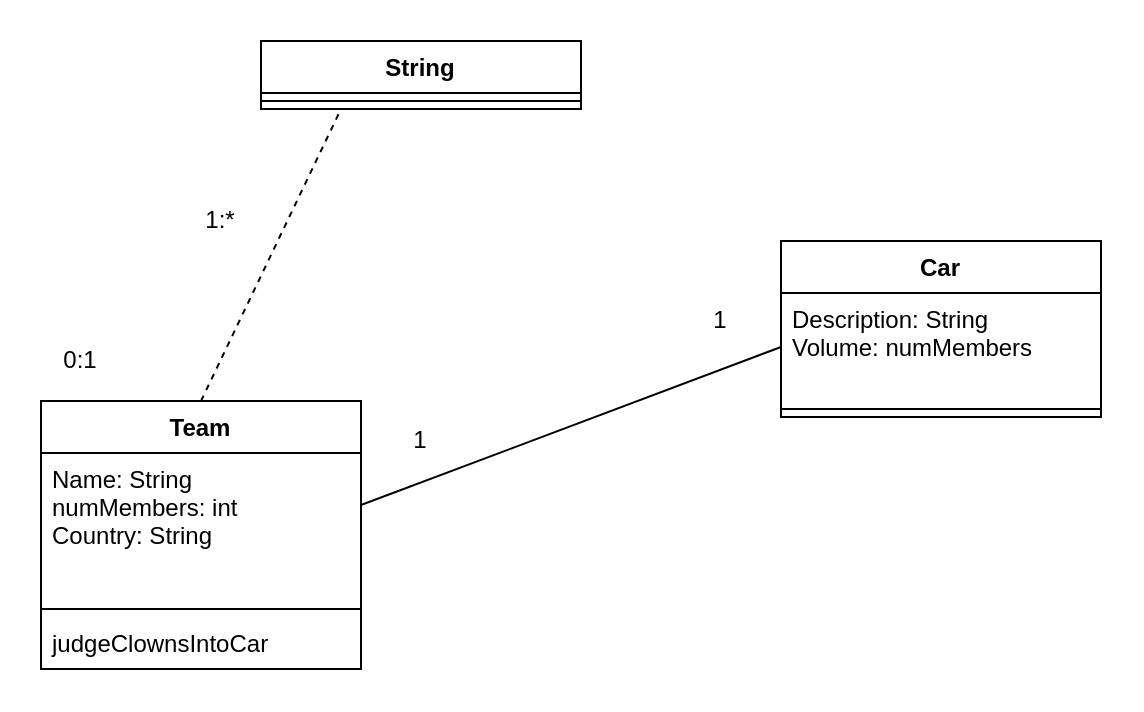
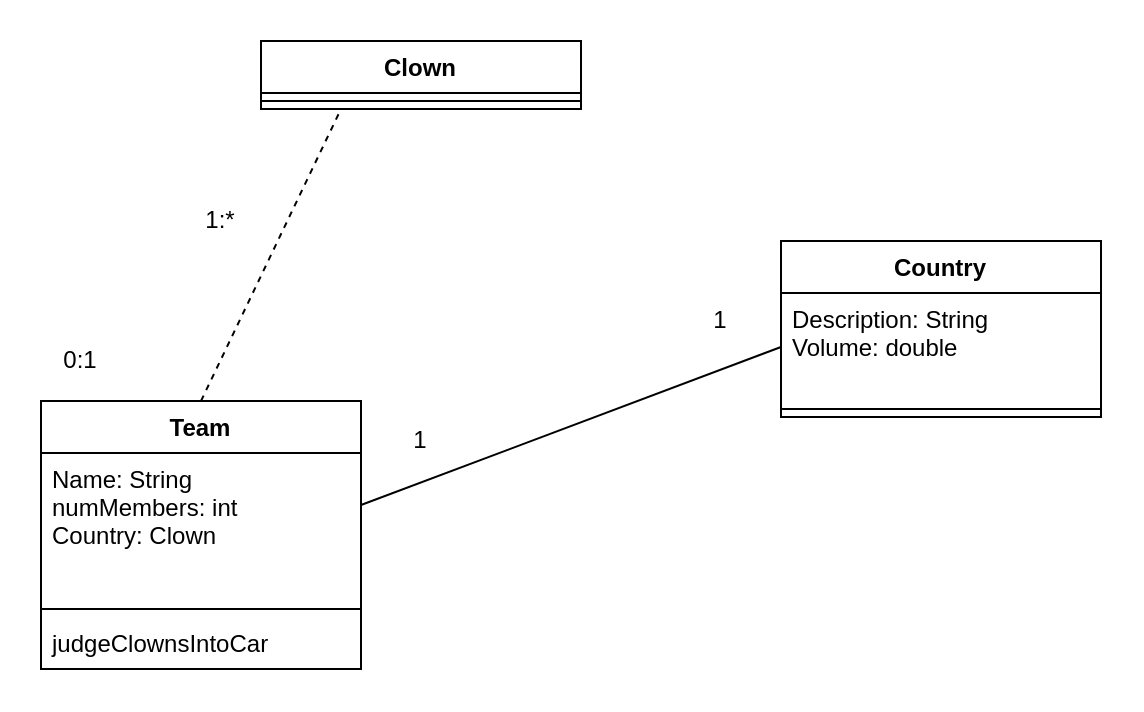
  <mxCell id="0" />
  <mxCell id="1" parent="0" />
  <mxCell id="2" value="Team" style="swimlane;fontStyle=1;align=center;verticalAlign=top;childLayout=stackLayout;horizontal=1;startSize=26;horizontalStack=0;resizeParent=1;resizeParentMax=0;resizeLast=0;collapsible=1;marginBottom=0;" parent="1" vertex="1"><mxGeometry x="20" y="200" width="160" height="134" as="geometry" /></mxCell>
- <mxCell id="3" value="Name: String&#10;numMembers: int&#10;Country: String" style="text;strokeColor=none;fillColor=none;align=left;verticalAlign=top;spacingLeft=4;spacingRight=4;overflow=hidden;rotatable=0;points=[[0,0.5],[1,0.5]];portConstraint=eastwest;" parent="2" vertex="1"><mxGeometry y="26" width="160" height="74" as="geometry" /></mxCell>
+ <mxCell id="3" value="Name: String&#10;numMembers: int&#10;Country: Clown" style="text;strokeColor=none;fillColor=none;align=left;verticalAlign=top;spacingLeft=4;spacingRight=4;overflow=hidden;rotatable=0;points=[[0,0.5],[1,0.5]];portConstraint=eastwest;" parent="2" vertex="1"><mxGeometry y="26" width="160" height="74" as="geometry" /></mxCell>
  <mxCell id="4" value="" style="line;strokeWidth=1;fillColor=none;align=left;verticalAlign=middle;spacingTop=-1;spacingLeft=3;spacingRight=3;rotatable=0;labelPosition=right;points=[];portConstraint=eastwest;" parent="2" vertex="1"><mxGeometry y="100" width="160" height="8" as="geometry" /></mxCell>
  <mxCell id="5" value="judgeClownsIntoCar" style="text;strokeColor=none;fillColor=none;align=left;verticalAlign=top;spacingLeft=4;spacingRight=4;overflow=hidden;rotatable=0;points=[[0,0.5],[1,0.5]];portConstraint=eastwest;" parent="2" vertex="1"><mxGeometry y="108" width="160" height="26" as="geometry" /></mxCell>
- <mxCell id="6" value="Car" style="swimlane;fontStyle=1;align=center;verticalAlign=top;childLayout=stackLayout;horizontal=1;startSize=26;horizontalStack=0;resizeParent=1;resizeParentMax=0;resizeLast=0;collapsible=1;marginBottom=0;" parent="1" vertex="1"><mxGeometry x="390" y="120" width="160" height="88" as="geometry" /></mxCell>
- <mxCell id="7" value="Description: String&#10;Volume: numMembers" style="text;strokeColor=none;fillColor=none;align=left;verticalAlign=top;spacingLeft=4;spacingRight=4;overflow=hidden;rotatable=0;points=[[0,0.5],[1,0.5]];portConstraint=eastwest;" parent="6" vertex="1"><mxGeometry y="26" width="160" height="54" as="geometry" /></mxCell>
+ <mxCell id="6" value="Country" style="swimlane;fontStyle=1;align=center;verticalAlign=top;childLayout=stackLayout;horizontal=1;startSize=26;horizontalStack=0;resizeParent=1;resizeParentMax=0;resizeLast=0;collapsible=1;marginBottom=0;" parent="1" vertex="1"><mxGeometry x="390" y="120" width="160" height="88" as="geometry" /></mxCell>
+ <mxCell id="7" value="Description: String&#10;Volume: double" style="text;strokeColor=none;fillColor=none;align=left;verticalAlign=top;spacingLeft=4;spacingRight=4;overflow=hidden;rotatable=0;points=[[0,0.5],[1,0.5]];portConstraint=eastwest;" parent="6" vertex="1"><mxGeometry y="26" width="160" height="54" as="geometry" /></mxCell>
  <mxCell id="8" value="" style="line;strokeWidth=1;fillColor=none;align=left;verticalAlign=middle;spacingTop=-1;spacingLeft=3;spacingRight=3;rotatable=0;labelPosition=right;points=[];portConstraint=eastwest;" parent="6" vertex="1"><mxGeometry y="80" width="160" height="8" as="geometry" /></mxCell>
  <mxCell id="9" value="" style="endArrow=none;html=1;entryX=0.25;entryY=1;entryDx=0;entryDy=0;exitX=0.5;exitY=0;exitDx=0;exitDy=0;dashed=1;" parent="1" source="2" target="15" edge="1"><mxGeometry width="50" height="50" relative="1" as="geometry"><mxPoint x="120" y="160" as="sourcePoint" /><mxPoint x="170" y="110" as="targetPoint" /></mxGeometry></mxCell>
  <mxCell id="10" value="&lt;font style=&quot;font-size: 12px&quot;&gt;1:*&lt;/font&gt;" style="text;html=1;strokeColor=none;fillColor=none;align=center;verticalAlign=middle;whiteSpace=wrap;rounded=0;" parent="1" vertex="1"><mxGeometry x="80" y="100" width="60" height="20" as="geometry" /></mxCell>
  <mxCell id="11" value="0:1" style="text;html=1;strokeColor=none;fillColor=none;align=center;verticalAlign=middle;whiteSpace=wrap;rounded=0;" parent="1" vertex="1"><mxGeometry x="20" y="170" width="40" height="20" as="geometry" /></mxCell>
  <mxCell id="12" value="" style="endArrow=none;html=1;entryX=0;entryY=0.5;entryDx=0;entryDy=0;" parent="1" target="7" edge="1"><mxGeometry width="50" height="50" relative="1" as="geometry"><mxPoint x="180" y="252" as="sourcePoint" /><mxPoint x="320" y="170" as="targetPoint" /></mxGeometry></mxCell>
  <mxCell id="13" value="1" style="text;html=1;strokeColor=none;fillColor=none;align=center;verticalAlign=middle;whiteSpace=wrap;rounded=0;" parent="1" vertex="1"><mxGeometry x="185" y="210" width="50" height="20" as="geometry" /></mxCell>
  <mxCell id="14" value="1" style="text;html=1;strokeColor=none;fillColor=none;align=center;verticalAlign=middle;whiteSpace=wrap;rounded=0;" parent="1" vertex="1"><mxGeometry x="340" y="150" width="40" height="20" as="geometry" /></mxCell>
- <mxCell id="15" value="String" style="swimlane;fontStyle=1;align=center;verticalAlign=top;childLayout=stackLayout;horizontal=1;startSize=26;horizontalStack=0;resizeParent=1;resizeParentMax=0;resizeLast=0;collapsible=1;marginBottom=0;" parent="1" vertex="1"><mxGeometry x="130" y="20" width="160" height="34" as="geometry" /></mxCell>
+ <mxCell id="15" value="Clown" style="swimlane;fontStyle=1;align=center;verticalAlign=top;childLayout=stackLayout;horizontal=1;startSize=26;horizontalStack=0;resizeParent=1;resizeParentMax=0;resizeLast=0;collapsible=1;marginBottom=0;" parent="1" vertex="1"><mxGeometry x="130" y="20" width="160" height="34" as="geometry" /></mxCell>
  <mxCell id="16" value="" style="line;strokeWidth=1;fillColor=none;align=left;verticalAlign=middle;spacingTop=-1;spacingLeft=3;spacingRight=3;rotatable=0;labelPosition=right;points=[];portConstraint=eastwest;" parent="15" vertex="1"><mxGeometry y="26" width="160" height="8" as="geometry" /></mxCell>
